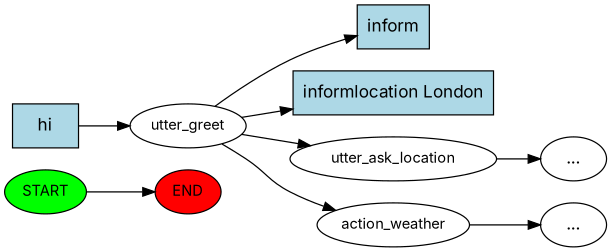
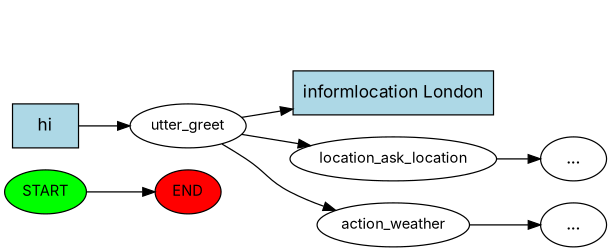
  digraph {
    fontname=Inter
    rankdir=LR
    node [fontname=Inter]
    edge [fontname=Inter]
    n1 [fillcolor=green fontsize=12 label=START style=filled]
    n2 [fillcolor=red fontsize=12 label=END style=filled]
    n3 [fillcolor=lightblue label=hi shape=rect style=filled]
    n4 [fontsize=12 label=utter_greet]
-   n5 [fillcolor=lightblue label=inform shape=rect style=filled]
    n6 [fillcolor=lightblue label="informlocation London" shape=rect style=filled]
-   n7 [fontsize=12 label=utter_ask_location]
+   n7 [fontsize=12 label=location_ask_location]
    n8 [fontsize=12 label=action_weather]
    n9 [label="..."]
    n10 [label="..."]
    n1 -> n2
    n3 -> n4
-   n4 -> n5
    n4 -> n6
    n4 -> n7
    n4 -> n8
    n7 -> n9
    n8 -> n10
  }
